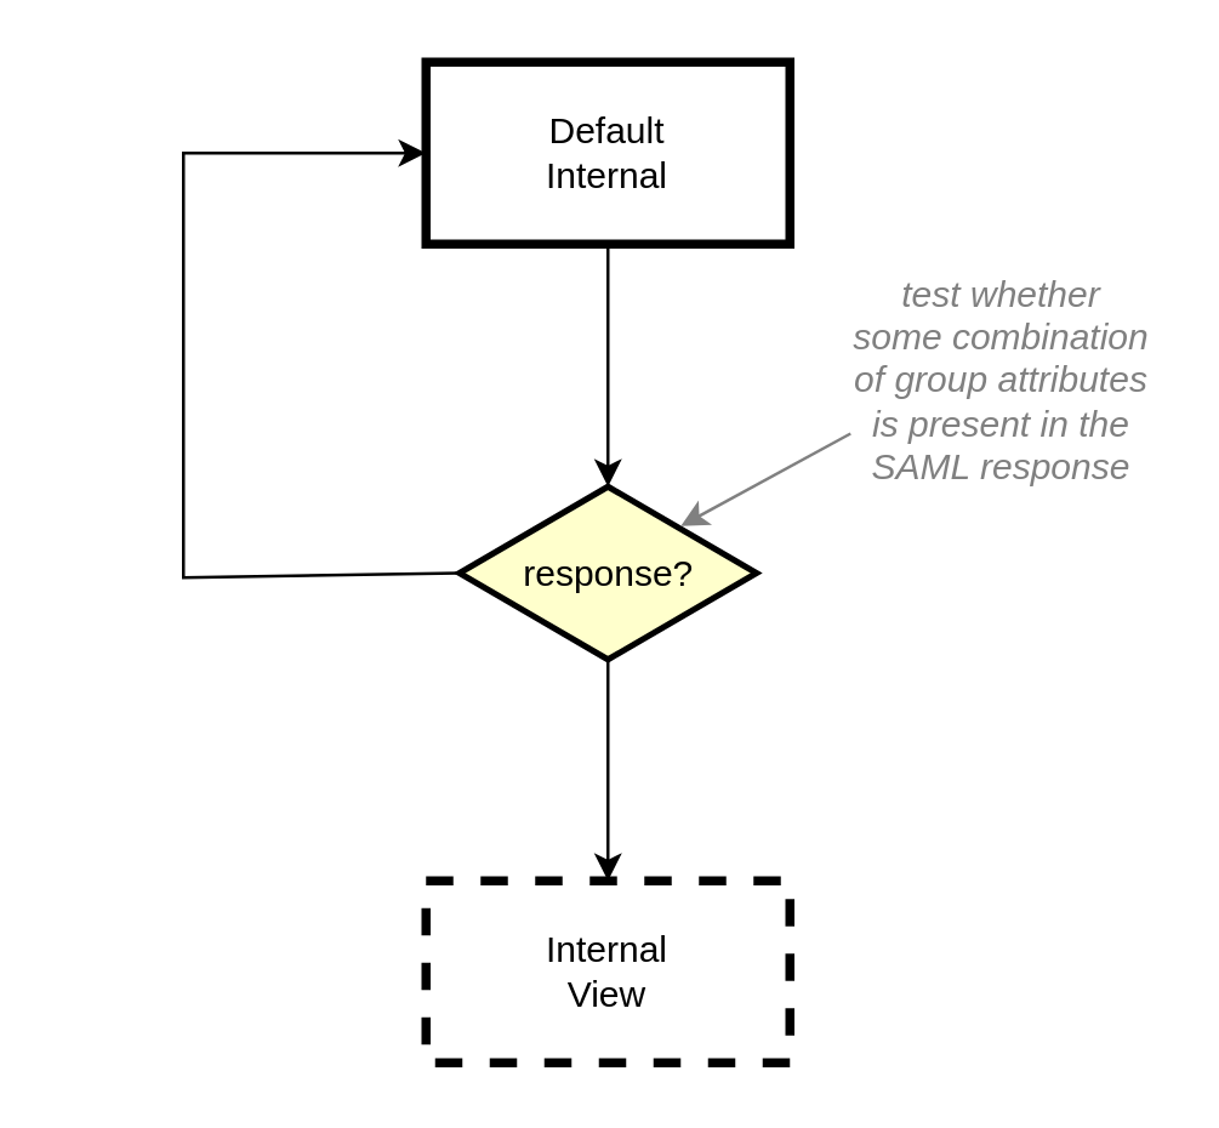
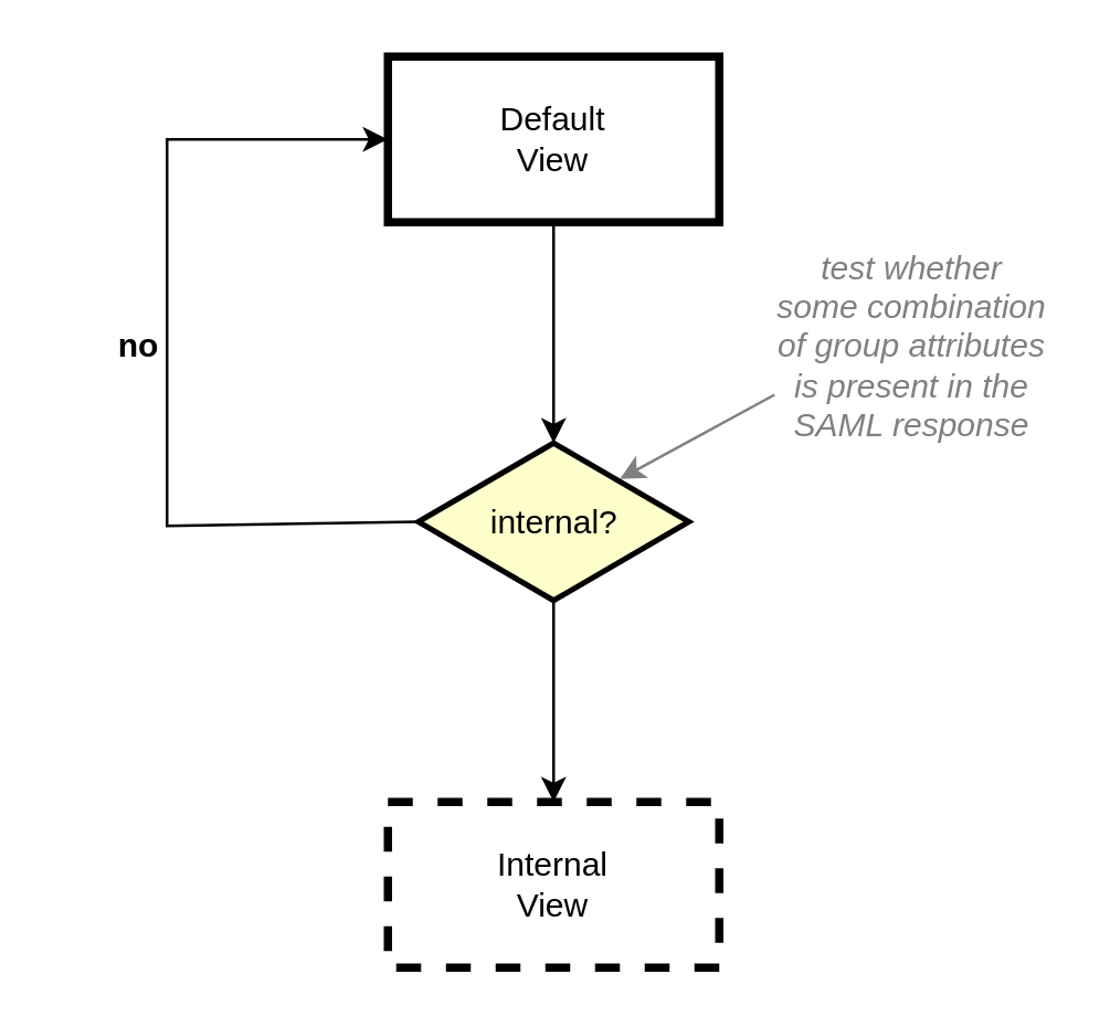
  <mxCell id="0" />
  <mxCell id="1" parent="0" />
- <mxCell id="2" value="Default&lt;br&gt;Internal" style="rounded=0;whiteSpace=wrap;html=1;strokeWidth=3;" vertex="1" parent="1"><mxGeometry x="140" y="20" width="120" height="60" as="geometry" /></mxCell>
- <mxCell id="3" value="response?" style="shape=mxgraph.flowchart.decision;strokeWidth=2;gradientColor=none;gradientDirection=north;fontStyle=0;html=1;fillColor=#FFFFCC;" vertex="1" parent="1"><mxGeometry x="151" y="160" width="98" height="57" as="geometry" /></mxCell>
+ <mxCell id="2" value="Default&lt;br&gt;View" style="rounded=0;whiteSpace=wrap;html=1;strokeWidth=3;" vertex="1" parent="1"><mxGeometry x="140" y="20" width="120" height="60" as="geometry" /></mxCell>
+ <mxCell id="3" value="internal?" style="shape=mxgraph.flowchart.decision;strokeWidth=2;gradientColor=none;gradientDirection=north;fontStyle=0;html=1;fillColor=#FFFFCC;" vertex="1" parent="1"><mxGeometry x="151" y="160" width="98" height="57" as="geometry" /></mxCell>
  <mxCell id="4" value="" style="endArrow=classic;html=1;rounded=0;exitX=0.5;exitY=1;exitDx=0;exitDy=0;entryX=0.5;entryY=0;entryDx=0;entryDy=0;entryPerimeter=0;" edge="1" parent="1" source="2" target="3"><mxGeometry width="50" height="50" relative="1" as="geometry"><mxPoint x="670" y="190" as="sourcePoint" /><mxPoint x="720" y="140" as="targetPoint" /></mxGeometry></mxCell>
  <mxCell id="5" value="&lt;i&gt;&lt;font color=&quot;#808080&quot;&gt;test whether some combination of group attributes is present in the SAML response&lt;/font&gt;&lt;/i&gt;" style="text;html=1;strokeColor=none;fillColor=none;align=center;verticalAlign=middle;whiteSpace=wrap;rounded=0;strokeWidth=3;" vertex="1" parent="1"><mxGeometry x="280" y="90" width="100" height="70" as="geometry" /></mxCell>
  <mxCell id="6" value="" style="endArrow=classic;html=1;rounded=0;exitX=0;exitY=0.75;exitDx=0;exitDy=0;entryX=0.745;entryY=0.228;entryDx=0;entryDy=0;entryPerimeter=0;strokeColor=#808080;" edge="1" parent="1" source="5" target="3"><mxGeometry width="50" height="50" relative="1" as="geometry"><mxPoint x="220" y="380" as="sourcePoint" /><mxPoint x="290" y="220" as="targetPoint" /></mxGeometry></mxCell>
  <mxCell id="7" value="" style="endArrow=classic;html=1;rounded=0;strokeColor=#000000;fontColor=#808080;exitX=0;exitY=0.5;exitDx=0;exitDy=0;exitPerimeter=0;entryX=0;entryY=0.5;entryDx=0;entryDy=0;" edge="1" parent="1" source="3" target="2"><mxGeometry width="50" height="50" relative="1" as="geometry"><mxPoint x="560" y="110" as="sourcePoint" /><mxPoint x="610" y="60" as="targetPoint" /><Array as="points"><mxPoint x="60" y="190" /><mxPoint x="60" y="50" /></Array></mxGeometry></mxCell>
+ <mxCell id="8" value="&lt;b&gt;&lt;font color=&quot;#000000&quot;&gt;no&lt;/font&gt;&lt;/b&gt;" style="text;html=1;strokeColor=none;fillColor=none;align=center;verticalAlign=middle;whiteSpace=wrap;rounded=0;strokeWidth=3;fontColor=#808080;" vertex="1" parent="1"><mxGeometry x="20" y="110" width="60" height="30" as="geometry" /></mxCell>
  <mxCell id="9" value="Internal&lt;br&gt;View" style="rounded=0;whiteSpace=wrap;html=1;strokeWidth=3;dashed=1;" vertex="1" parent="1"><mxGeometry x="140" y="290" width="120" height="60" as="geometry" /></mxCell>
  <mxCell id="10" value="" style="endArrow=classic;html=1;rounded=0;exitX=0.5;exitY=1;exitDx=0;exitDy=0;entryX=0.5;entryY=0;entryDx=0;entryDy=0;exitPerimeter=0;" edge="1" parent="1" source="3" target="9"><mxGeometry width="50" height="50" relative="1" as="geometry"><mxPoint x="170" y="220" as="sourcePoint" /><mxPoint x="170" y="300" as="targetPoint" /></mxGeometry></mxCell>
